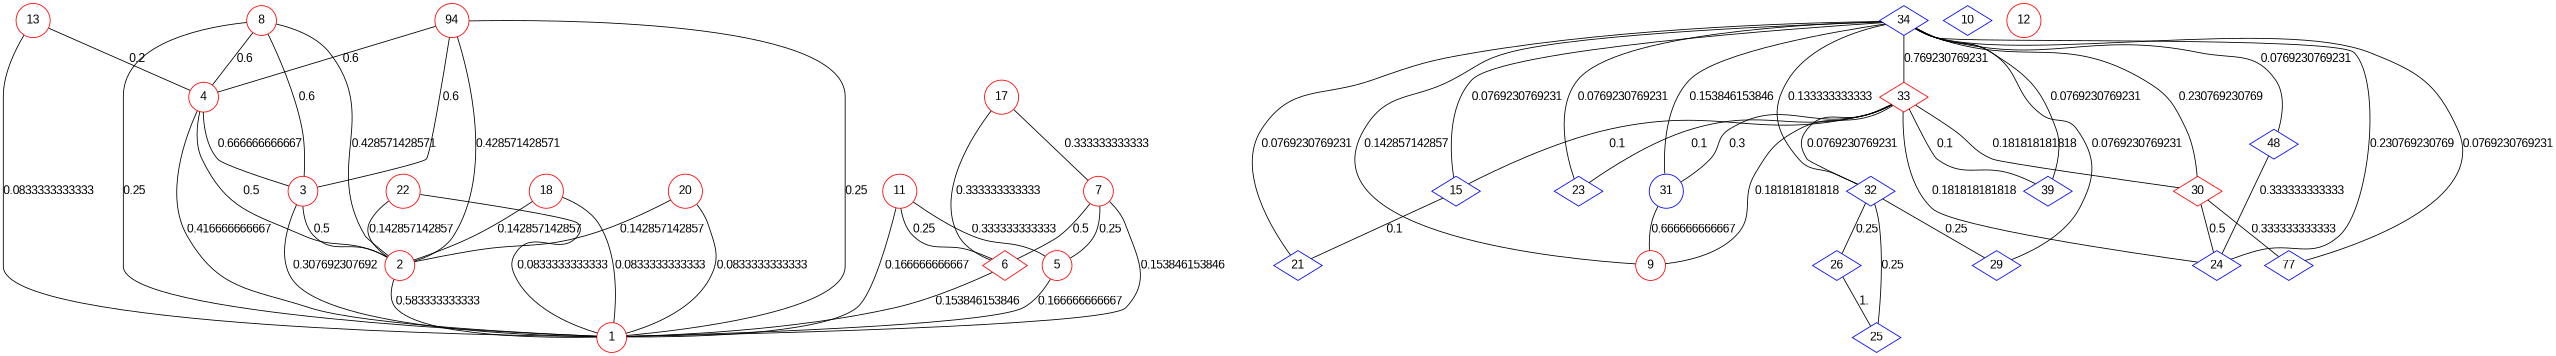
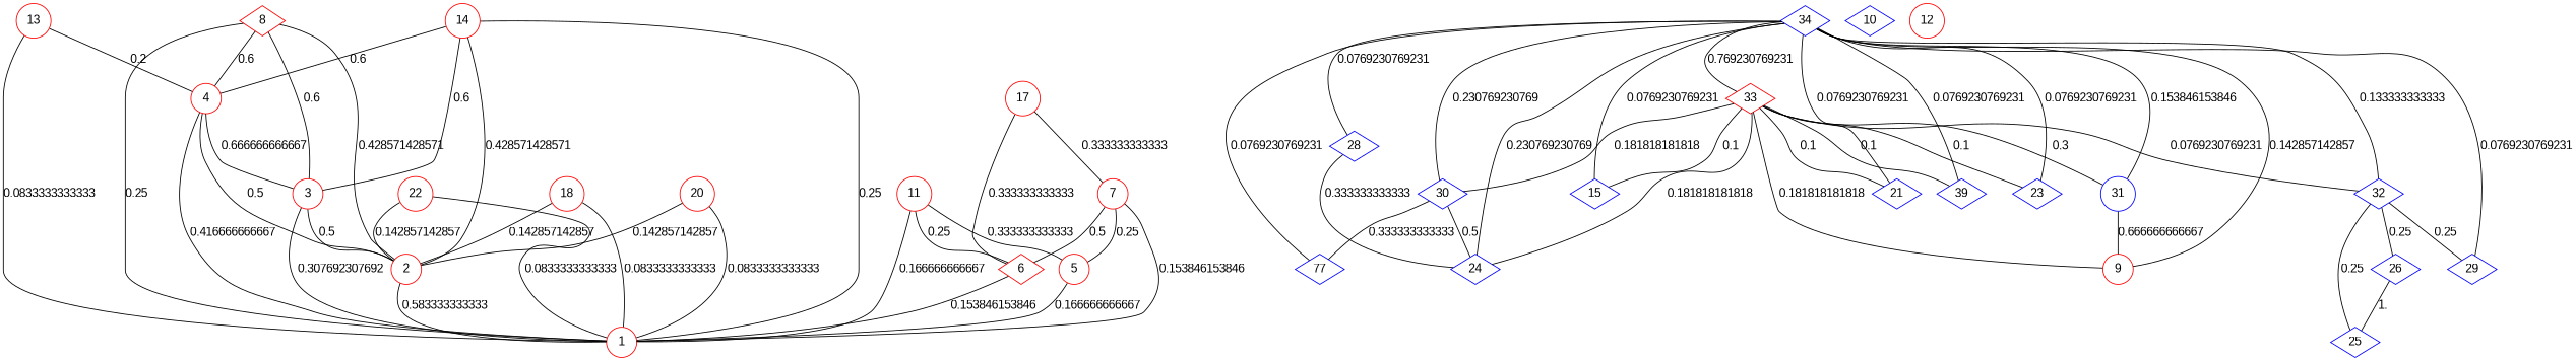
  graph {
    fontname="Liberation Sans"
    node [color="#FF0000" fontname="Liberation Sans" shape=circle]
    edge [fontname="Liberation Sans"]
    n1 [label=1]
    n2 [label=2]
    n3 [label=3]
    n4 [label=4]
    n5 [label=5]
    n6 [label=6 shape=diamond]
    n7 [label=7]
-   n8 [label=8]
+   n8 [label=8 shape=diamond]
    n9 [label=9]
    n10 [color="#0000FF" label=10 shape=diamond]
    n11 [label=11]
    n12 [label=12]
    n13 [label=13]
-   n14 [label=94]
+   n14 [label=14]
    n15 [color="#0000FF" label=15 shape=diamond]
    n16 [label=17]
    n17 [label=18]
    n18 [color="#0000FF" label=39 shape=diamond]
    n19 [label=20]
    n20 [color="#0000FF" label=21 shape=diamond]
    n21 [label=22]
    n22 [color="#0000FF" label=23 shape=diamond]
    n23 [color="#0000FF" label=24 shape=diamond]
    n24 [color="#0000FF" label=25 shape=diamond]
    n25 [color="#0000FF" label=26 shape=diamond]
    n26 [color="#0000FF" label=77 shape=diamond]
-   n27 [color="#0000FF" label=48 shape=diamond]
+   n27 [color="#0000FF" label=28 shape=diamond]
    n28 [color="#0000FF" label=29 shape=diamond]
-   n29 [label=30 shape=diamond]
+   n29 [color="#0000FF" label=30 shape=diamond]
    n30 [color="#0000FF" label=31]
    n31 [color="#0000FF" label=32 shape=diamond]
    n32 [label=33 shape=diamond]
    n33 [color="#0000FF" label=34 shape=diamond]
    n2 -- n1 [label=0.583333333333]
    n3 -- n1 [label=0.307692307692]
    n3 -- n2 [label=0.5]
    n4 -- n1 [label=0.416666666667]
    n4 -- n2 [label=0.5]
    n4 -- n3 [label=0.666666666667]
    n5 -- n1 [label=0.166666666667]
    n6 -- n1 [label=0.153846153846]
    n7 -- n1 [label=0.153846153846]
    n7 -- n5 [label=0.25]
    n7 -- n6 [label=0.5]
    n8 -- n1 [label=0.25]
    n8 -- n2 [label=0.428571428571]
    n8 -- n3 [label=0.6]
    n8 -- n4 [label=0.6]
    n11 -- n1 [label=0.166666666667]
    n11 -- n5 [label=0.333333333333]
    n11 -- n6 [label=0.25]
    n13 -- n1 [label=0.0833333333333]
    n13 -- n4 [label=0.2]
    n14 -- n1 [label=0.25]
    n14 -- n2 [label=0.428571428571]
    n14 -- n3 [label=0.6]
    n14 -- n4 [label=0.6]
    n16 -- n6 [label=0.333333333333]
    n16 -- n7 [label=0.333333333333]
    n17 -- n1 [label=0.0833333333333]
    n17 -- n2 [label=0.142857142857]
    n19 -- n1 [label=0.0833333333333]
    n19 -- n2 [label=0.142857142857]
    n21 -- n1 [label=0.0833333333333]
    n21 -- n2 [label=0.142857142857]
    n25 -- n24 [label=1.]
    n27 -- n23 [label=0.333333333333]
    n29 -- n23 [label=0.5]
    n29 -- n26 [label=0.333333333333]
    n30 -- n9 [label=0.666666666667]
    n31 -- n24 [label=0.25]
    n31 -- n25 [label=0.25]
    n31 -- n28 [label=0.25]
    n32 -- n9 [label=0.181818181818]
    n32 -- n15 [label=0.1]
    n32 -- n18 [label=0.1]
-   n15 -- n20 [label=0.1]
+   n32 -- n20 [label=0.1]
    n32 -- n22 [label=0.1]
    n32 -- n23 [label=0.181818181818]
    n32 -- n29 [label=0.181818181818]
    n32 -- n30 [label=0.3]
    n32 -- n31 [label=0.0769230769231]
    n33 -- n9 [label=0.142857142857]
    n33 -- n15 [label=0.0769230769231]
    n33 -- n18 [label=0.0769230769231]
    n33 -- n20 [label=0.0769230769231]
    n33 -- n22 [label=0.0769230769231]
    n33 -- n23 [label=0.230769230769]
    n33 -- n26 [label=0.0769230769231]
    n33 -- n27 [label=0.0769230769231]
    n33 -- n28 [label=0.0769230769231]
    n33 -- n29 [label=0.230769230769]
    n33 -- n30 [label=0.153846153846]
    n33 -- n31 [label=0.133333333333]
    n33 -- n32 [label=0.769230769231]
  }
